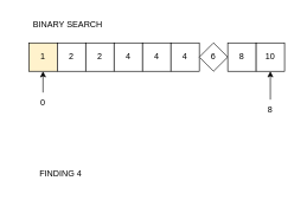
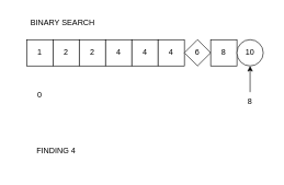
  <mxCell id="0" />
  <mxCell id="1" parent="0" />
- <mxCell id="2" value="1" style="rounded=0;whiteSpace=wrap;html=1;fillColor=#fff2cc;" vertex="1" parent="1"><mxGeometry x="40" y="60" width="40" height="40" as="geometry" /></mxCell>
+ <mxCell id="2" value="1" style="rounded=0;whiteSpace=wrap;html=1;" vertex="1" parent="1"><mxGeometry x="40" y="60" width="40" height="40" as="geometry" /></mxCell>
  <mxCell id="3" value="2" style="rounded=0;whiteSpace=wrap;html=1;" vertex="1" parent="1"><mxGeometry x="80" y="60" width="40" height="40" as="geometry" /></mxCell>
  <mxCell id="4" value="2" style="rounded=0;whiteSpace=wrap;html=1;" vertex="1" parent="1"><mxGeometry x="120" y="60" width="40" height="40" as="geometry" /></mxCell>
  <mxCell id="5" value="4" style="rounded=0;whiteSpace=wrap;html=1;" vertex="1" parent="1"><mxGeometry x="160" y="60" width="40" height="40" as="geometry" /></mxCell>
  <mxCell id="6" value="4" style="rounded=0;whiteSpace=wrap;html=1;" vertex="1" parent="1"><mxGeometry x="200" y="60" width="40" height="40" as="geometry" /></mxCell>
  <mxCell id="7" value="4" style="rounded=0;whiteSpace=wrap;html=1;" vertex="1" parent="1"><mxGeometry x="240" y="60" width="40" height="40" as="geometry" /></mxCell>
  <mxCell id="8" value="6" style="rhombus;whiteSpace=wrap;html=1;" vertex="1" parent="1"><mxGeometry x="280" y="60" width="40" height="40" as="geometry" /></mxCell>
  <mxCell id="9" value="8" style="rounded=0;whiteSpace=wrap;html=1;" vertex="1" parent="1"><mxGeometry x="320" y="60" width="40" height="40" as="geometry" /></mxCell>
- <mxCell id="10" value="10" style="rounded=0;whiteSpace=wrap;html=1;" vertex="1" parent="1"><mxGeometry x="360" y="60" width="40" height="40" as="geometry" /></mxCell>
+ <mxCell id="10" value="10" style="ellipse;whiteSpace=wrap;html=1;" vertex="1" parent="1"><mxGeometry x="360" y="60" width="40" height="40" as="geometry" /></mxCell>
  <mxCell id="11" value="BINARY SEARCH" style="text;html=1;strokeColor=none;fillColor=none;align=center;verticalAlign=middle;whiteSpace=wrap;rounded=0;" vertex="1" parent="1"><mxGeometry x="20" y="20" width="150" height="30" as="geometry" /></mxCell>
- <mxCell id="12" value="FINDING 4" style="text;html=1;strokeColor=none;fillColor=none;align=center;verticalAlign=middle;whiteSpace=wrap;rounded=0;" vertex="1" parent="1"><mxGeometry x="40" y="230" width="90" height="30" as="geometry" /></mxCell>
- <mxCell id="13" style="edgeStyle=orthogonalEdgeStyle;rounded=0;orthogonalLoop=1;jettySize=auto;html=1;exitX=0.5;exitY=0;exitDx=0;exitDy=0;entryX=0.5;entryY=1;entryDx=0;entryDy=0;" edge="1" parent="1" source="14" target="2"><mxGeometry relative="1" as="geometry" /></mxCell>
+ <mxCell id="12" value="FINDING 4" style="text;html=1;strokeColor=none;fillColor=none;align=center;verticalAlign=middle;whiteSpace=wrap;rounded=0;" vertex="1" parent="1"><mxGeometry x="40" y="215" width="90" height="30" as="geometry" /></mxCell>
  <mxCell id="14" value="0" style="text;html=1;strokeColor=none;fillColor=none;align=center;verticalAlign=middle;whiteSpace=wrap;rounded=0;" vertex="1" parent="1"><mxGeometry x="30" y="130" width="60" height="30" as="geometry" /></mxCell>
  <mxCell id="15" style="edgeStyle=orthogonalEdgeStyle;rounded=0;orthogonalLoop=1;jettySize=auto;html=1;exitX=0.5;exitY=0;exitDx=0;exitDy=0;entryX=0.5;entryY=1;entryDx=0;entryDy=0;" edge="1" parent="1" source="16" target="10"><mxGeometry relative="1" as="geometry" /></mxCell>
  <mxCell id="16" value="8" style="text;html=1;strokeColor=none;fillColor=none;align=center;verticalAlign=middle;whiteSpace=wrap;rounded=0;" vertex="1" parent="1"><mxGeometry x="350" y="140" width="60" height="30" as="geometry" /></mxCell>
